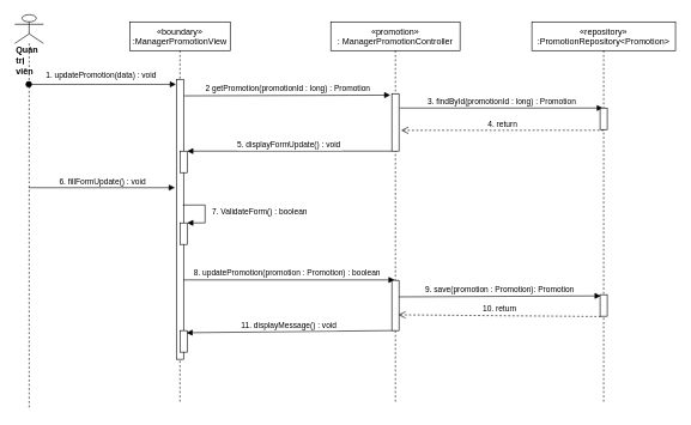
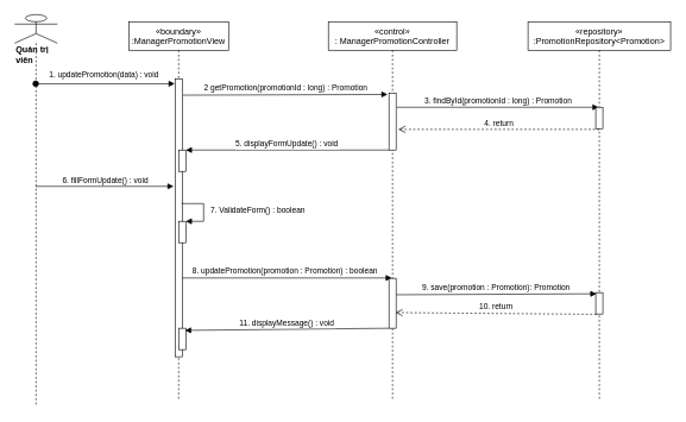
  <mxCell id="0" />
  <mxCell id="1" parent="0" />
  <mxCell id="2" value="«boundary»&#10;:ManagerPromotionView" style="shape=umlLifeline;perimeter=lifelinePerimeter;container=1;collapsible=0;recursiveResize=0;rounded=0;shadow=0;strokeWidth=1;" parent="1" vertex="1"><mxGeometry x="180" y="30" width="140" height="530" as="geometry" /></mxCell>
  <mxCell id="3" value="" style="points=[];perimeter=orthogonalPerimeter;rounded=0;shadow=0;strokeWidth=1;" parent="2" vertex="1"><mxGeometry x="65" y="80" width="10" height="390" as="geometry" /></mxCell>
  <mxCell id="4" value="" style="html=1;points=[];perimeter=orthogonalPerimeter;" parent="2" vertex="1"><mxGeometry x="70" y="430" width="10" height="30" as="geometry" /></mxCell>
- <mxCell id="5" value="«promotion»&#10;: ManagerPromotionController" style="shape=umlLifeline;perimeter=lifelinePerimeter;container=1;collapsible=0;recursiveResize=0;rounded=0;shadow=0;strokeWidth=1;" parent="1" vertex="1"><mxGeometry x="460" y="30" width="180" height="530" as="geometry" /></mxCell>
- <mxCell id="6" value="&lt;div&gt;&lt;b&gt;Quản trị viên&lt;/b&gt;&lt;/div&gt;" style="shape=umlLifeline;participant=umlActor;perimeter=lifelinePerimeter;whiteSpace=wrap;html=1;container=1;collapsible=0;recursiveResize=0;verticalAlign=top;spacingTop=36;outlineConnect=0;align=left;size=40;" parent="1" vertex="1"><mxGeometry x="20" y="20" width="40" height="550" as="geometry" /></mxCell>
+ <mxCell id="5" value="«control»&#10;: ManagerPromotionController" style="shape=umlLifeline;perimeter=lifelinePerimeter;container=1;collapsible=0;recursiveResize=0;rounded=0;shadow=0;strokeWidth=1;" parent="1" vertex="1"><mxGeometry x="460" y="30" width="180" height="530" as="geometry" /></mxCell>
+ <mxCell id="6" value="&lt;div&gt;&lt;b&gt;Quản trị viên&lt;/b&gt;&lt;/div&gt;" style="shape=umlLifeline;participant=umlActor;perimeter=lifelinePerimeter;whiteSpace=wrap;html=1;container=1;collapsible=0;recursiveResize=0;verticalAlign=top;spacingTop=36;outlineConnect=0;align=left;size=40;" parent="1" vertex="1"><mxGeometry x="20" y="20" width="60" height="550" as="geometry" /></mxCell>
  <mxCell id="7" value="1. updatePromotion(data) : void" style="verticalAlign=bottom;startArrow=oval;endArrow=block;startSize=8;shadow=0;strokeWidth=1;entryX=-0.05;entryY=0.018;entryDx=0;entryDy=0;entryPerimeter=0;" parent="1" source="6" target="3" edge="1"><mxGeometry x="-0.019" y="4" relative="1" as="geometry"><mxPoint x="50" y="120" as="sourcePoint" /><mxPoint as="offset" /></mxGeometry></mxCell>
  <mxCell id="8" value="8. updatePromotion(promotion : Promotion) : boolean" style="html=1;verticalAlign=bottom;endArrow=block;entryX=0.4;entryY=-0.008;entryDx=0;entryDy=0;entryPerimeter=0;" parent="1" source="3" target="13" edge="1"><mxGeometry x="-0.021" width="80" relative="1" as="geometry"><mxPoint x="270" y="198" as="sourcePoint" /><mxPoint x="490" y="295" as="targetPoint" /><mxPoint as="offset" /></mxGeometry></mxCell>
  <mxCell id="9" value="11. displayMessage() : void" style="verticalAlign=bottom;endArrow=block;shadow=0;strokeWidth=1;entryX=0.9;entryY=0.1;entryDx=0;entryDy=0;entryPerimeter=0;" parent="1" source="13" target="4" edge="1"><mxGeometry relative="1" as="geometry"><mxPoint x="500" y="269" as="sourcePoint" /><mxPoint x="290" y="269" as="targetPoint" /></mxGeometry></mxCell>
  <mxCell id="10" value="«repository»&#10;:PromotionRepository&lt;Promotion&gt;" style="shape=umlLifeline;perimeter=lifelinePerimeter;container=1;collapsible=0;recursiveResize=0;rounded=0;shadow=0;strokeWidth=1;" parent="1" vertex="1"><mxGeometry x="740" y="30" width="200" height="530" as="geometry" /></mxCell>
  <mxCell id="11" value="9. save(promotion : Promotion): Promotion" style="html=1;verticalAlign=bottom;endArrow=block;entryX=0.1;entryY=0.055;entryDx=0;entryDy=0;entryPerimeter=0;exitX=0.9;exitY=0.329;exitDx=0;exitDy=0;exitPerimeter=0;" parent="1" source="13" target="14" edge="1"><mxGeometry width="80" relative="1" as="geometry"><mxPoint x="570" y="412" as="sourcePoint" /><mxPoint x="960" y="189" as="targetPoint" /></mxGeometry></mxCell>
  <mxCell id="12" value="10. return" style="html=1;verticalAlign=bottom;endArrow=open;dashed=1;endSize=8;exitX=0.1;exitY=1.015;exitDx=0;exitDy=0;exitPerimeter=0;entryX=0.9;entryY=0.686;entryDx=0;entryDy=0;entryPerimeter=0;" parent="1" source="14" target="13" edge="1"><mxGeometry relative="1" as="geometry"><mxPoint x="740" y="250" as="sourcePoint" /><mxPoint x="580" y="440" as="targetPoint" /></mxGeometry></mxCell>
  <mxCell id="13" value="" style="points=[];perimeter=orthogonalPerimeter;rounded=0;shadow=0;strokeWidth=1;" parent="1" vertex="1"><mxGeometry x="545" y="390" width="10" height="70" as="geometry" /></mxCell>
  <mxCell id="14" value="" style="points=[];perimeter=orthogonalPerimeter;rounded=0;shadow=0;strokeWidth=1;" parent="1" vertex="1"><mxGeometry x="835" y="410" width="10" height="30" as="geometry" /></mxCell>
  <mxCell id="15" value="2 getPromotion(promotionId : long) : Promotion" style="html=1;verticalAlign=bottom;endArrow=block;entryX=-0.2;entryY=0.025;entryDx=0;entryDy=0;entryPerimeter=0;" parent="1" target="16" edge="1"><mxGeometry width="80" relative="1" as="geometry"><mxPoint x="256" y="133" as="sourcePoint" /><mxPoint x="440" y="170" as="targetPoint" /></mxGeometry></mxCell>
  <mxCell id="16" value="" style="html=1;points=[];perimeter=orthogonalPerimeter;" parent="1" vertex="1"><mxGeometry x="545" y="130" width="10" height="80" as="geometry" /></mxCell>
  <mxCell id="17" value="3. findById(promotionId : long) : Promotion" style="html=1;verticalAlign=bottom;endArrow=block;entryX=0.4;entryY=0;entryDx=0;entryDy=0;entryPerimeter=0;" parent="1" target="18" edge="1"><mxGeometry width="80" relative="1" as="geometry"><mxPoint x="556" y="150" as="sourcePoint" /><mxPoint x="1070" y="190" as="targetPoint" /></mxGeometry></mxCell>
  <mxCell id="18" value="" style="html=1;points=[];perimeter=orthogonalPerimeter;" parent="1" vertex="1"><mxGeometry x="835" y="150" width="10" height="30" as="geometry" /></mxCell>
  <mxCell id="19" value="4. return" style="html=1;verticalAlign=bottom;endArrow=open;dashed=1;endSize=8;exitX=0.5;exitY=1.033;exitDx=0;exitDy=0;exitPerimeter=0;entryX=1.3;entryY=0.638;entryDx=0;entryDy=0;entryPerimeter=0;" parent="1" source="18" target="16" edge="1"><mxGeometry relative="1" as="geometry"><mxPoint x="1060" y="222" as="sourcePoint" /><mxPoint x="840" y="199.98" as="targetPoint" /></mxGeometry></mxCell>
  <mxCell id="20" value="5. displayFormUpdate() : void" style="verticalAlign=bottom;endArrow=block;shadow=0;strokeWidth=1;" parent="1" source="16" target="21" edge="1"><mxGeometry relative="1" as="geometry"><mxPoint x="520" y="210" as="sourcePoint" /><mxPoint x="320" y="243" as="targetPoint" /></mxGeometry></mxCell>
  <mxCell id="21" value="" style="html=1;points=[];perimeter=orthogonalPerimeter;" parent="1" vertex="1"><mxGeometry x="250" y="210" width="10" height="30" as="geometry" /></mxCell>
  <mxCell id="22" value="6. fillFormUpdate() : void" style="html=1;verticalAlign=bottom;endArrow=block;entryX=-0.2;entryY=0.387;entryDx=0;entryDy=0;entryPerimeter=0;" parent="1" source="6" edge="1" target="3"><mxGeometry width="80" relative="1" as="geometry"><mxPoint x="350" y="270" as="sourcePoint" /><mxPoint x="210" y="295" as="targetPoint" /></mxGeometry></mxCell>
  <mxCell id="23" value="" style="html=1;points=[];perimeter=orthogonalPerimeter;" parent="1" vertex="1"><mxGeometry x="250" y="310" width="10" height="30" as="geometry" /></mxCell>
  <mxCell id="24" value="&amp;nbsp; 7. ValidateForm() : boolean" style="edgeStyle=orthogonalEdgeStyle;html=1;align=left;spacingLeft=2;endArrow=block;rounded=0;entryX=1;entryY=0;exitX=0.9;exitY=0.449;exitDx=0;exitDy=0;exitPerimeter=0;" parent="1" target="23" edge="1" source="3"><mxGeometry relative="1" as="geometry"><mxPoint x="255" y="310" as="sourcePoint" /><Array as="points"><mxPoint x="285" y="285" /><mxPoint x="285" y="310" /></Array></mxGeometry></mxCell>
